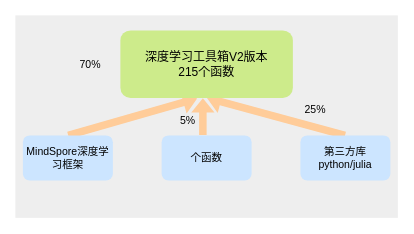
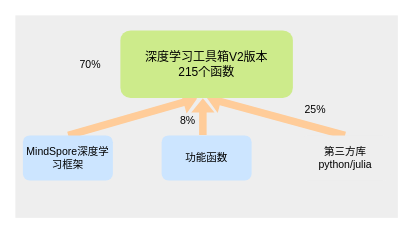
  <mxCell id="0" />
  <mxCell id="1" parent="0" />
  <mxCell id="2" value="" style="rounded=0;whiteSpace=wrap;html=1;fillColor=#eeeeee;strokeColor=none;" parent="1" vertex="1"><mxGeometry x="20" y="20" width="510" height="270" as="geometry" /></mxCell>
  <mxCell id="3" value="" style="shape=flexArrow;endArrow=classic;html=1;fontSize=14;fillColor=#ffcc99;strokeColor=none;entryX=0.5;entryY=1;entryDx=0;entryDy=0;" parent="1" target="5" edge="1"><mxGeometry width="50" height="50" relative="1" as="geometry"><mxPoint x="460" y="180" as="sourcePoint" /><mxPoint x="270" y="130" as="targetPoint" /></mxGeometry></mxCell>
  <mxCell id="4" value="" style="shape=flexArrow;endArrow=classic;html=1;fontSize=14;fillColor=#ffcc99;strokeColor=none;entryX=0.447;entryY=1.008;entryDx=0;entryDy=0;entryPerimeter=0;" parent="1" target="5" edge="1"><mxGeometry width="50" height="50" relative="1" as="geometry"><mxPoint x="90" y="180" as="sourcePoint" /><mxPoint x="270" y="129" as="targetPoint" /></mxGeometry></mxCell>
  <mxCell id="5" value="深度学习工具箱V2版本&lt;br style=&quot;font-size: 16px;&quot;&gt;215个函数" style="rounded=1;whiteSpace=wrap;html=1;fillColor=#cdeb8b;strokeColor=none;fontSize=16;" parent="1" vertex="1"><mxGeometry x="160" y="40" width="230" height="90" as="geometry" /></mxCell>
  <mxCell id="6" value="MindSpore深度学习框架" style="rounded=1;whiteSpace=wrap;html=1;fillColor=#cce5ff;strokeColor=none;fontSize=14;" parent="1" vertex="1"><mxGeometry x="30" y="180" width="120" height="60" as="geometry" /></mxCell>
- <mxCell id="7" value="个函数" style="rounded=1;whiteSpace=wrap;html=1;fillColor=#cce5ff;strokeColor=none;fontSize=14;" parent="1" vertex="1"><mxGeometry x="215" y="180" width="120" height="60" as="geometry" /></mxCell>
- <mxCell id="8" value="第三方库&lt;br style=&quot;font-size: 14px;&quot;&gt;python/julia" style="rounded=1;whiteSpace=wrap;html=1;fillColor=#cce5ff;strokeColor=none;fontSize=14;" parent="1" vertex="1"><mxGeometry x="400" y="180" width="120" height="60" as="geometry" /></mxCell>
+ <mxCell id="7" value="功能函数" style="rounded=1;whiteSpace=wrap;html=1;fillColor=#cce5ff;strokeColor=none;fontSize=14;" parent="1" vertex="1"><mxGeometry x="215" y="180" width="120" height="60" as="geometry" /></mxCell>
+ <mxCell id="8" value="第三方库&lt;br style=&quot;font-size: 14px;&quot;&gt;python/julia" style="rounded=1;whiteSpace=wrap;html=1;fillColor=#eeeeee;strokeColor=none;fontSize=14;" parent="1" vertex="1"><mxGeometry x="400" y="180" width="120" height="60" as="geometry" /></mxCell>
  <mxCell id="9" value="70%" style="text;html=1;strokeColor=none;fillColor=none;align=center;verticalAlign=middle;whiteSpace=wrap;rounded=0;fontSize=14;" parent="1" vertex="1"><mxGeometry x="100" y="75" width="40" height="20" as="geometry" /></mxCell>
- <mxCell id="10" value="5%" style="text;html=1;strokeColor=none;fillColor=none;align=center;verticalAlign=middle;whiteSpace=wrap;rounded=0;fontSize=14;" parent="1" vertex="1"><mxGeometry x="230" y="150" width="40" height="20" as="geometry" /></mxCell>
+ <mxCell id="10" value="8%" style="text;html=1;strokeColor=none;fillColor=none;align=center;verticalAlign=middle;whiteSpace=wrap;rounded=0;fontSize=14;" parent="1" vertex="1"><mxGeometry x="230" y="150" width="40" height="20" as="geometry" /></mxCell>
  <mxCell id="11" value="25%" style="text;html=1;strokeColor=none;fillColor=none;align=center;verticalAlign=middle;whiteSpace=wrap;rounded=0;fontSize=14;" parent="1" vertex="1"><mxGeometry x="400" y="135" width="40" height="20" as="geometry" /></mxCell>
  <mxCell id="12" value="" style="shape=flexArrow;endArrow=classic;html=1;fontSize=14;fillColor=#ffcc99;strokeColor=none;" parent="1" edge="1"><mxGeometry width="50" height="50" relative="1" as="geometry"><mxPoint x="270" y="180" as="sourcePoint" /><mxPoint x="270" y="130" as="targetPoint" /></mxGeometry></mxCell>
